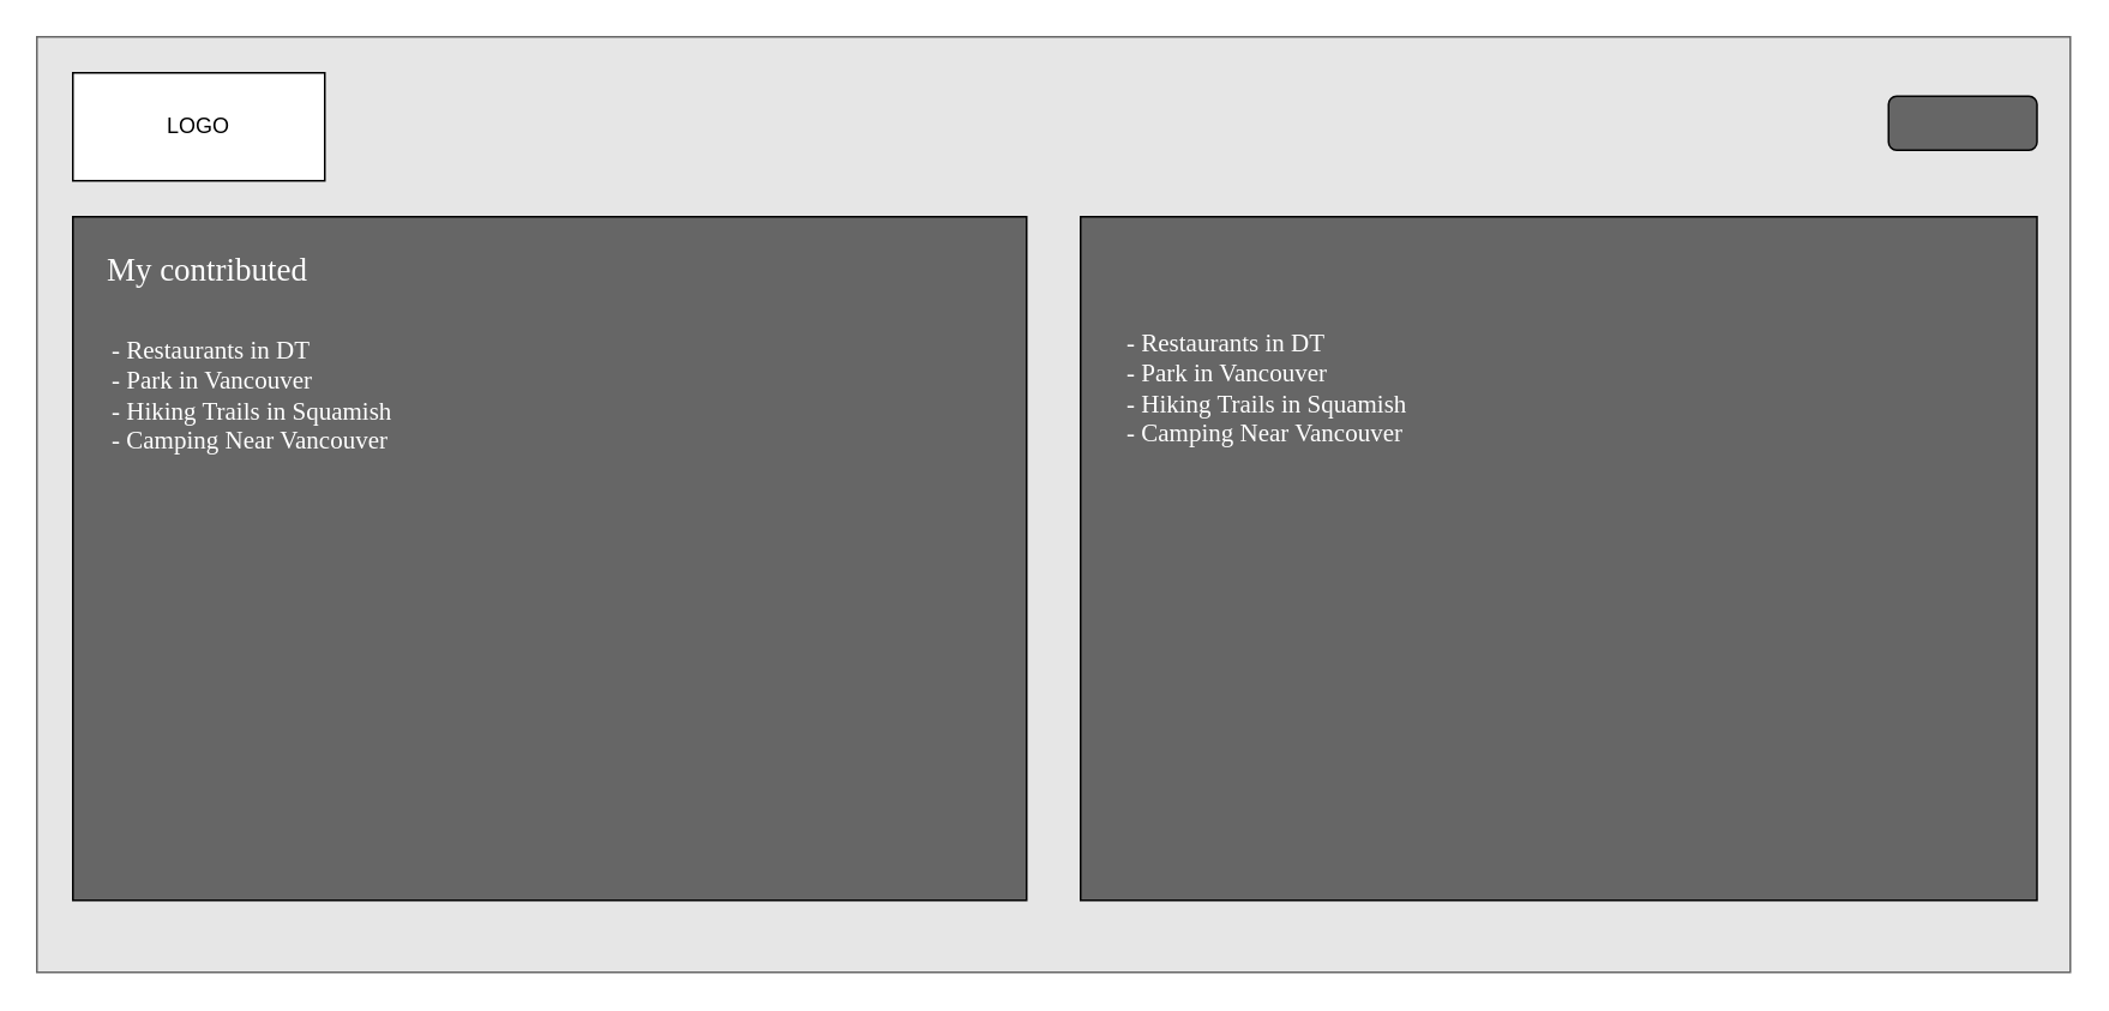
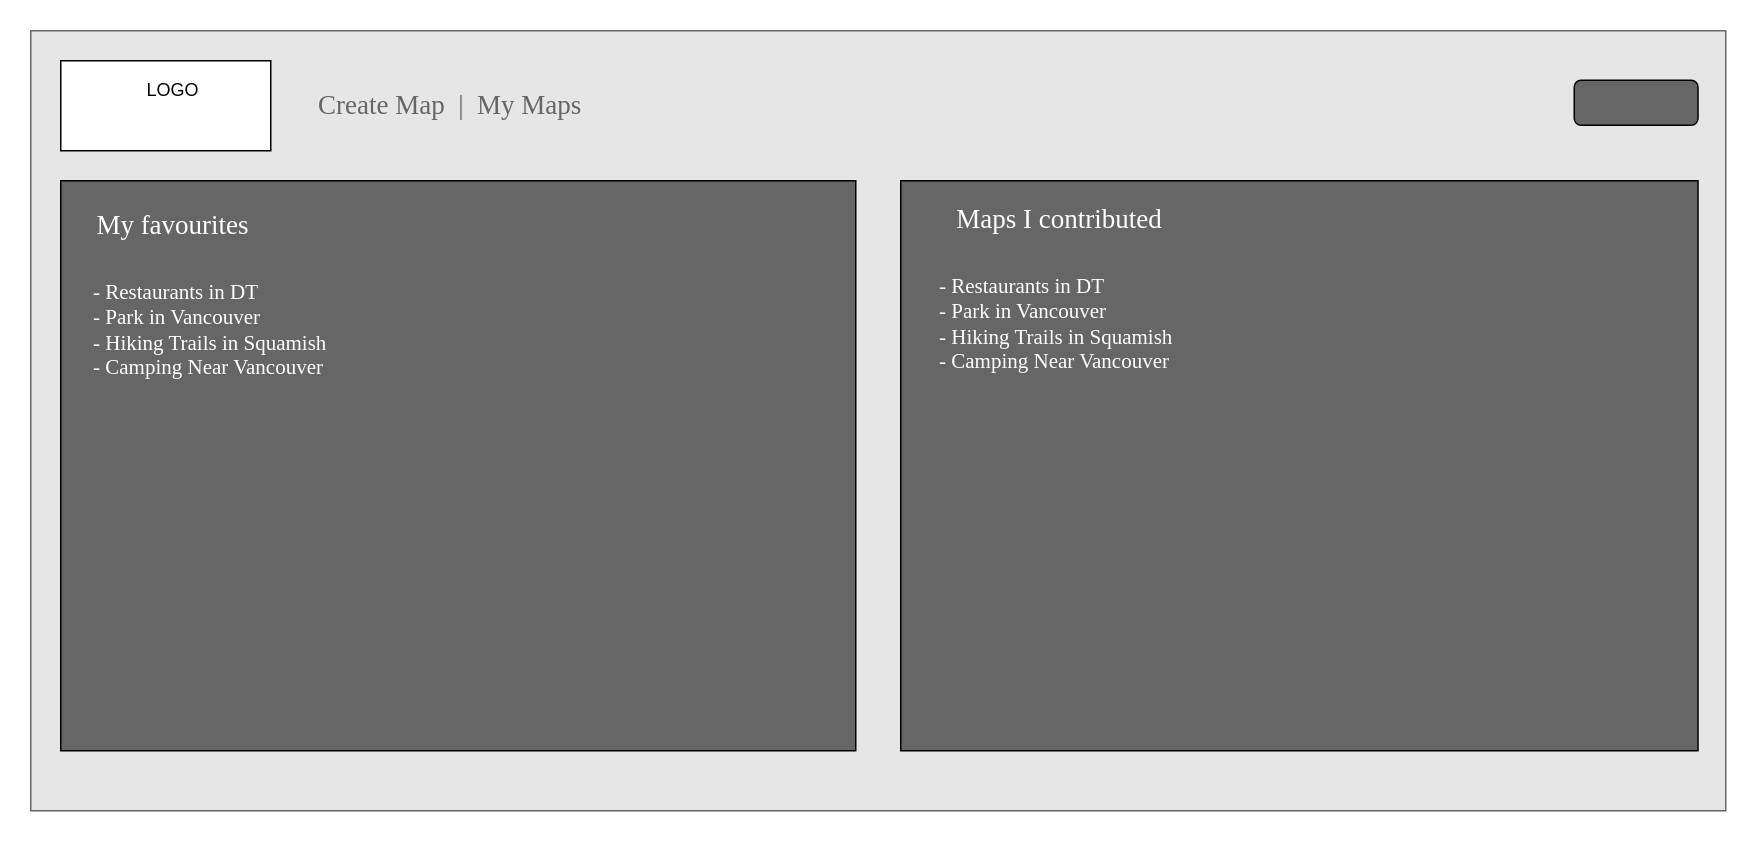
  <mxCell id="0" />
  <mxCell id="1" parent="0" />
  <mxCell id="2" value="" style="rounded=0;whiteSpace=wrap;html=1;strokeColor=#666666;fontColor=#333333;fillColor=#E6E6E6;" vertex="1" parent="1"><mxGeometry x="20" y="20" width="1130" height="520" as="geometry" /></mxCell>
  <mxCell id="3" value="" style="rounded=0;whiteSpace=wrap;html=1;" vertex="1" parent="1"><mxGeometry x="40" y="40" width="140" height="60" as="geometry" /></mxCell>
- <mxCell id="4" value="LOGO" style="text;html=1;strokeColor=none;fillColor=none;align=center;verticalAlign=middle;whiteSpace=wrap;rounded=0;" vertex="1" parent="1"><mxGeometry x="50" y="60" width="120" height="20" as="geometry" /></mxCell>
+ <mxCell id="4" value="LOGO" style="text;html=1;strokeColor=none;fillColor=none;align=center;verticalAlign=middle;whiteSpace=wrap;rounded=0;" vertex="1" parent="1"><mxGeometry x="55" y="50" width="120" height="20" as="geometry" /></mxCell>
+ <mxCell id="5" value="&lt;font color=&quot;#666666&quot;&gt;Create Map&amp;nbsp; |&amp;nbsp; My Maps&lt;/font&gt;" style="text;html=1;strokeColor=none;fillColor=none;align=left;verticalAlign=middle;whiteSpace=wrap;rounded=0;fontFamily=Verdana;fontSize=18;fontColor=#FFFFFF;" vertex="1" parent="1"><mxGeometry x="210" y="60" width="230" height="20" as="geometry" /></mxCell>
  <mxCell id="6" value="" style="rounded=1;whiteSpace=wrap;html=1;fontFamily=Verdana;fontSize=18;align=left;fontColor=#666666;fillColor=#666666;" vertex="1" parent="1"><mxGeometry x="1049" y="53" width="82.5" height="30" as="geometry" /></mxCell>
  <mxCell id="7" value="" style="rounded=0;whiteSpace=wrap;html=1;fontFamily=Verdana;fontSize=18;fontColor=#666666;fillColor=#666666;align=left;" vertex="1" parent="1"><mxGeometry x="40" y="120" width="530" height="380" as="geometry" /></mxCell>
  <mxCell id="8" value="" style="rounded=0;whiteSpace=wrap;html=1;fontFamily=Verdana;fontSize=18;fontColor=#666666;fillColor=#666666;align=left;" vertex="1" parent="1"><mxGeometry x="600" y="120" width="531.5" height="380" as="geometry" /></mxCell>
- <mxCell id="9" value="My contributed" style="text;html=1;align=center;verticalAlign=middle;whiteSpace=wrap;rounded=0;fontFamily=Verdana;fontSize=18;fontColor=#FFFFFF;" vertex="1" parent="1"><mxGeometry x="20" y="140" width="190" height="20" as="geometry" /></mxCell>
+ <mxCell id="9" value="My favourites" style="text;html=1;align=center;verticalAlign=middle;whiteSpace=wrap;rounded=0;fontFamily=Verdana;fontSize=18;fontColor=#FFFFFF;" vertex="1" parent="1"><mxGeometry x="20" y="140" width="190" height="20" as="geometry" /></mxCell>
  <mxCell id="10" value="- Restaurants in DT&lt;br&gt;- Park in Vancouver&lt;br&gt;- Hiking Trails in Squamish&lt;br&gt;- Camping Near Vancouver" style="text;html=1;strokeColor=none;fillColor=none;align=left;verticalAlign=top;whiteSpace=wrap;rounded=0;fontFamily=Verdana;fontSize=14;fontColor=#FFFFFF;" vertex="1" parent="1"><mxGeometry x="60" y="180" width="490" height="290" as="geometry" /></mxCell>
+ <mxCell id="11" value="Maps I contributed" style="text;html=1;align=center;verticalAlign=middle;whiteSpace=wrap;rounded=0;fontFamily=Verdana;fontSize=18;fontColor=#FFFFFF;" vertex="1" parent="1"><mxGeometry x="611" y="136" width="190" height="20" as="geometry" /></mxCell>
  <mxCell id="12" value="- Restaurants in DT&lt;br&gt;- Park in Vancouver&lt;br&gt;- Hiking Trails in Squamish&lt;br&gt;- Camping Near Vancouver" style="text;html=1;strokeColor=none;fillColor=none;align=left;verticalAlign=top;whiteSpace=wrap;rounded=0;fontFamily=Verdana;fontSize=14;fontColor=#FFFFFF;" vertex="1" parent="1"><mxGeometry x="624" y="176" width="490" height="290" as="geometry" /></mxCell>
